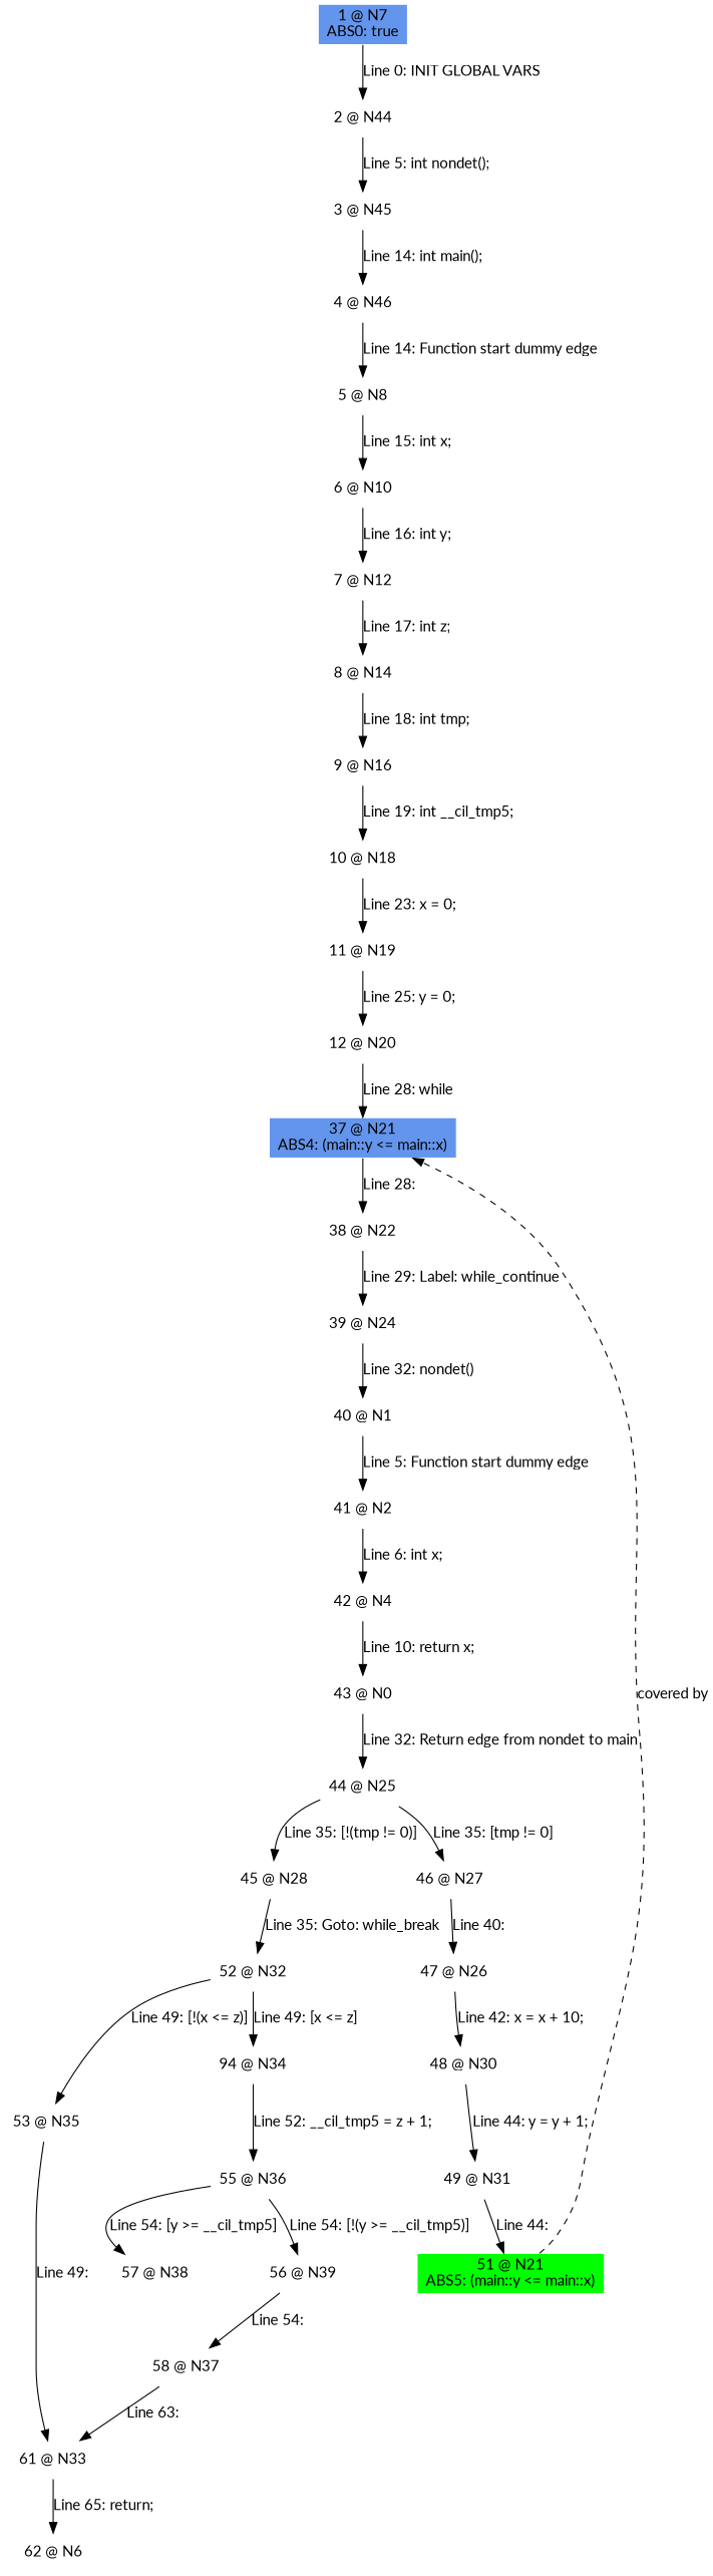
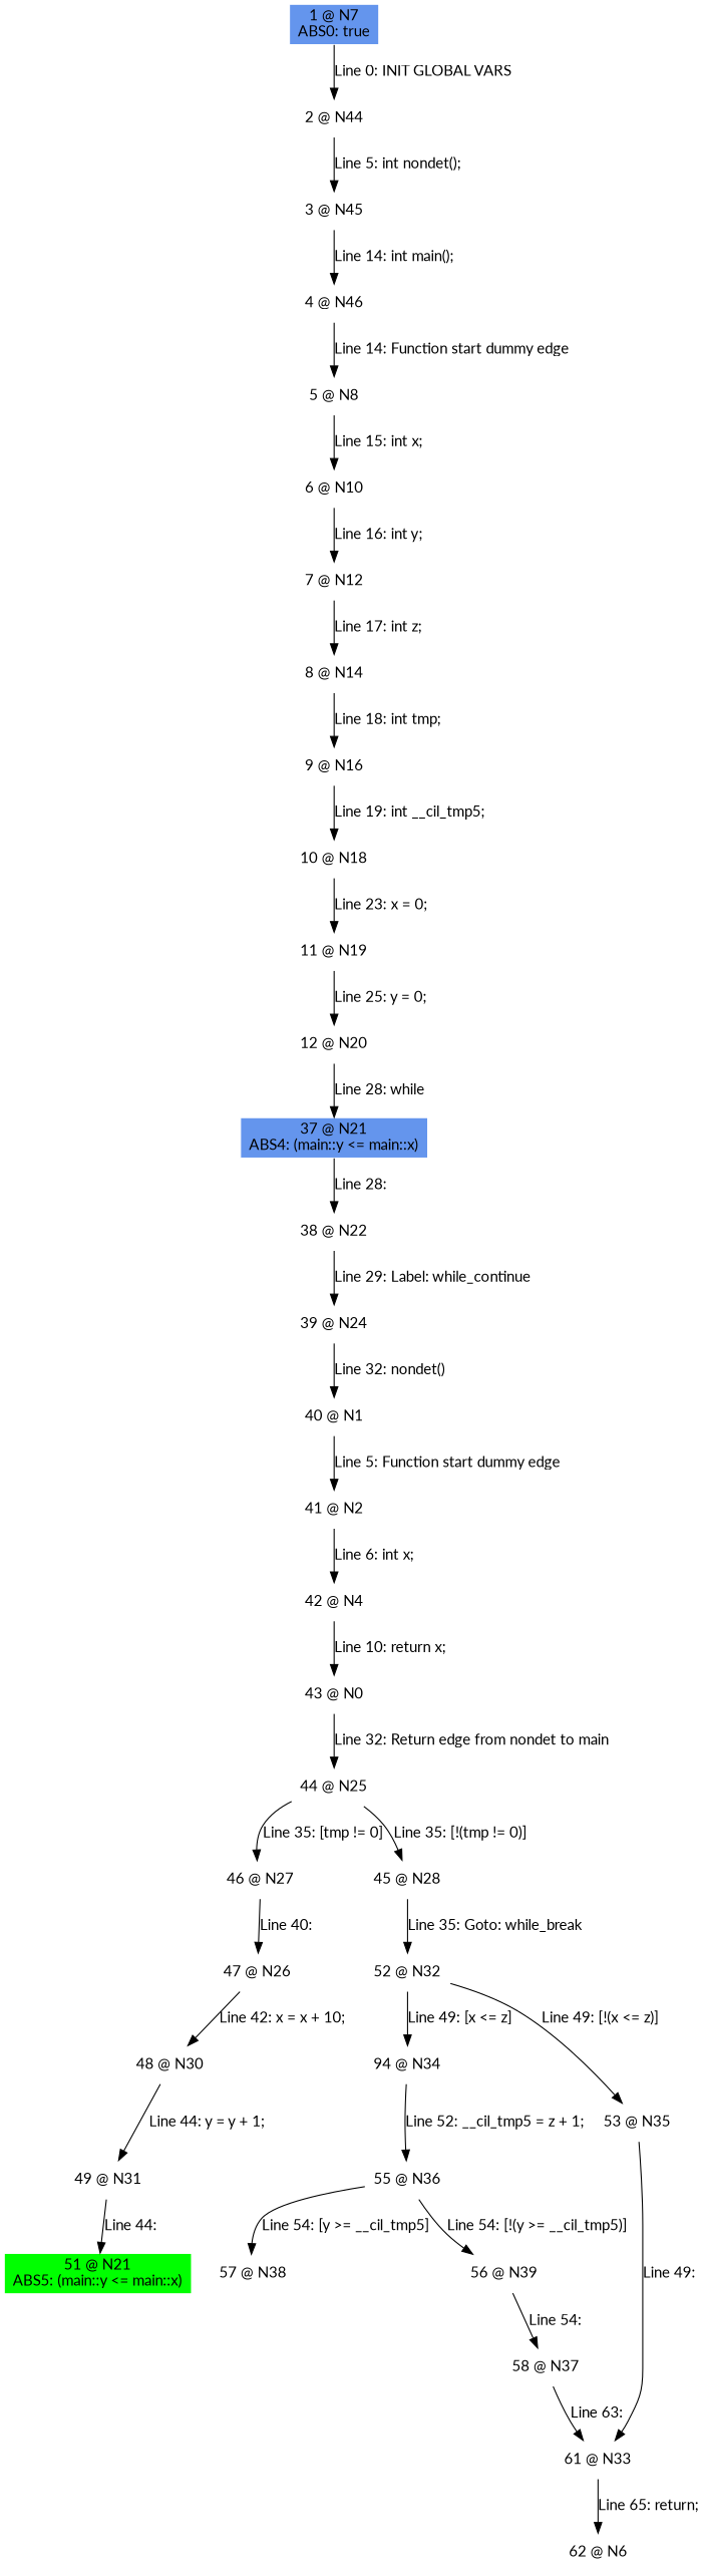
  digraph {
    fontname=Lato
    node [color=white fontname=Lato shape=box style=filled]
    edge [fontname=Lato]
    n1 [fillcolor=cornflowerblue label="1 @ N7\nABS0: true"]
    n2 [label="2 @ N44"]
    n3 [label="3 @ N45"]
    n4 [label="4 @ N46"]
    n5 [label="5 @ N8"]
    n6 [label="6 @ N10"]
    n7 [label="7 @ N12"]
    n8 [label="8 @ N14"]
    n9 [label="9 @ N16"]
    n10 [label="10 @ N18"]
    n11 [label="11 @ N19"]
    n12 [label="12 @ N20"]
    n13 [fillcolor=cornflowerblue label="37 @ N21\nABS4: (main::y <= main::x)"]
    n14 [label="38 @ N22"]
    n15 [label="39 @ N24"]
    n16 [label="40 @ N1"]
    n17 [label="41 @ N2"]
    n18 [label="42 @ N4"]
    n19 [label="43 @ N0"]
    n20 [label="44 @ N25"]
    n21 [label="46 @ N27"]
    n22 [label="45 @ N28"]
    n23 [label="47 @ N26"]
    n24 [label="52 @ N32"]
    n25 [label="48 @ N30"]
    n26 [label="49 @ N31"]
    n27 [fillcolor=green label="51 @ N21\nABS5: (main::y <= main::x)"]
    n28 [label="94 @ N34"]
    n29 [label="53 @ N35"]
    n30 [label="55 @ N36"]
    n31 [label="61 @ N33"]
    n32 [label="57 @ N38"]
    n33 [label="56 @ N39"]
    n34 [label="58 @ N37"]
    n35 [label="62 @ N6"]
    n1 -> n2 [label="Line 0: INIT GLOBAL VARS"]
    n2 -> n3 [label="Line 5: int nondet();"]
    n3 -> n4 [label="Line 14: int main();"]
    n4 -> n5 [label="Line 14: Function start dummy edge"]
    n5 -> n6 [label="Line 15: int x;"]
    n6 -> n7 [label="Line 16: int y;"]
    n7 -> n8 [label="Line 17: int z;"]
    n8 -> n9 [label="Line 18: int tmp;"]
    n9 -> n10 [label="Line 19: int __cil_tmp5;"]
    n10 -> n11 [label="Line 23: x = 0;"]
    n11 -> n12 [label="Line 25: y = 0;"]
    n12 -> n13 [label="Line 28: while"]
    n13 -> n14 [label="Line 28: "]
    n14 -> n15 [label="Line 29: Label: while_continue"]
    n15 -> n16 [label="Line 32: nondet()"]
    n16 -> n17 [label="Line 5: Function start dummy edge"]
    n17 -> n18 [label="Line 6: int x;"]
    n18 -> n19 [label="Line 10: return x;"]
    n19 -> n20 [label="Line 32: Return edge from nondet to main"]
    n20 -> n21 [label="Line 35: [tmp != 0]"]
    n20 -> n22 [label="Line 35: [!(tmp != 0)]"]
    n21 -> n23 [label="Line 40: "]
    n22 -> n24 [label="Line 35: Goto: while_break"]
    n23 -> n25 [label="Line 42: x = x + 10;"]
    n24 -> n28 [label="Line 49: [x <= z]"]
    n24 -> n29 [label="Line 49: [!(x <= z)]"]
    n25 -> n26 [label="Line 44: y = y + 1;"]
    n26 -> n27 [label="Line 44: "]
-   n27 -> n13 [label="covered by" style=dashed weight=0]
    n28 -> n30 [label="Line 52: __cil_tmp5 = z + 1;"]
    n29 -> n31 [label="Line 49: "]
    n30 -> n32 [label="Line 54: [y >= __cil_tmp5]"]
    n30 -> n33 [label="Line 54: [!(y >= __cil_tmp5)]"]
    n31 -> n35 [label="Line 65: return;"]
    n33 -> n34 [label="Line 54: "]
    n34 -> n31 [label="Line 63: "]
  }
